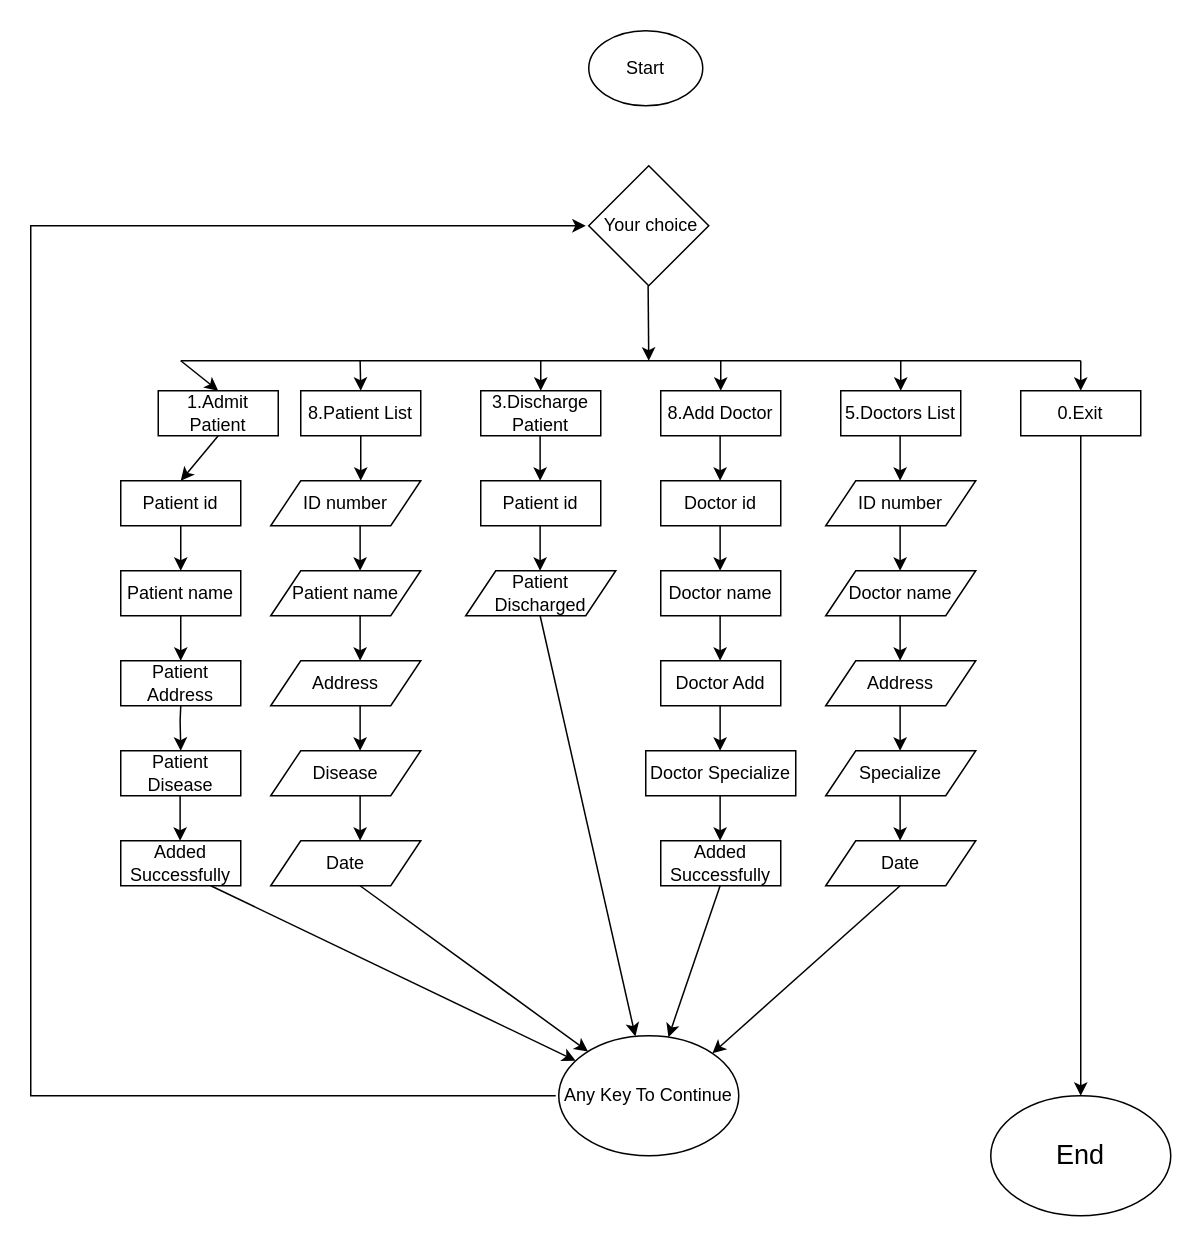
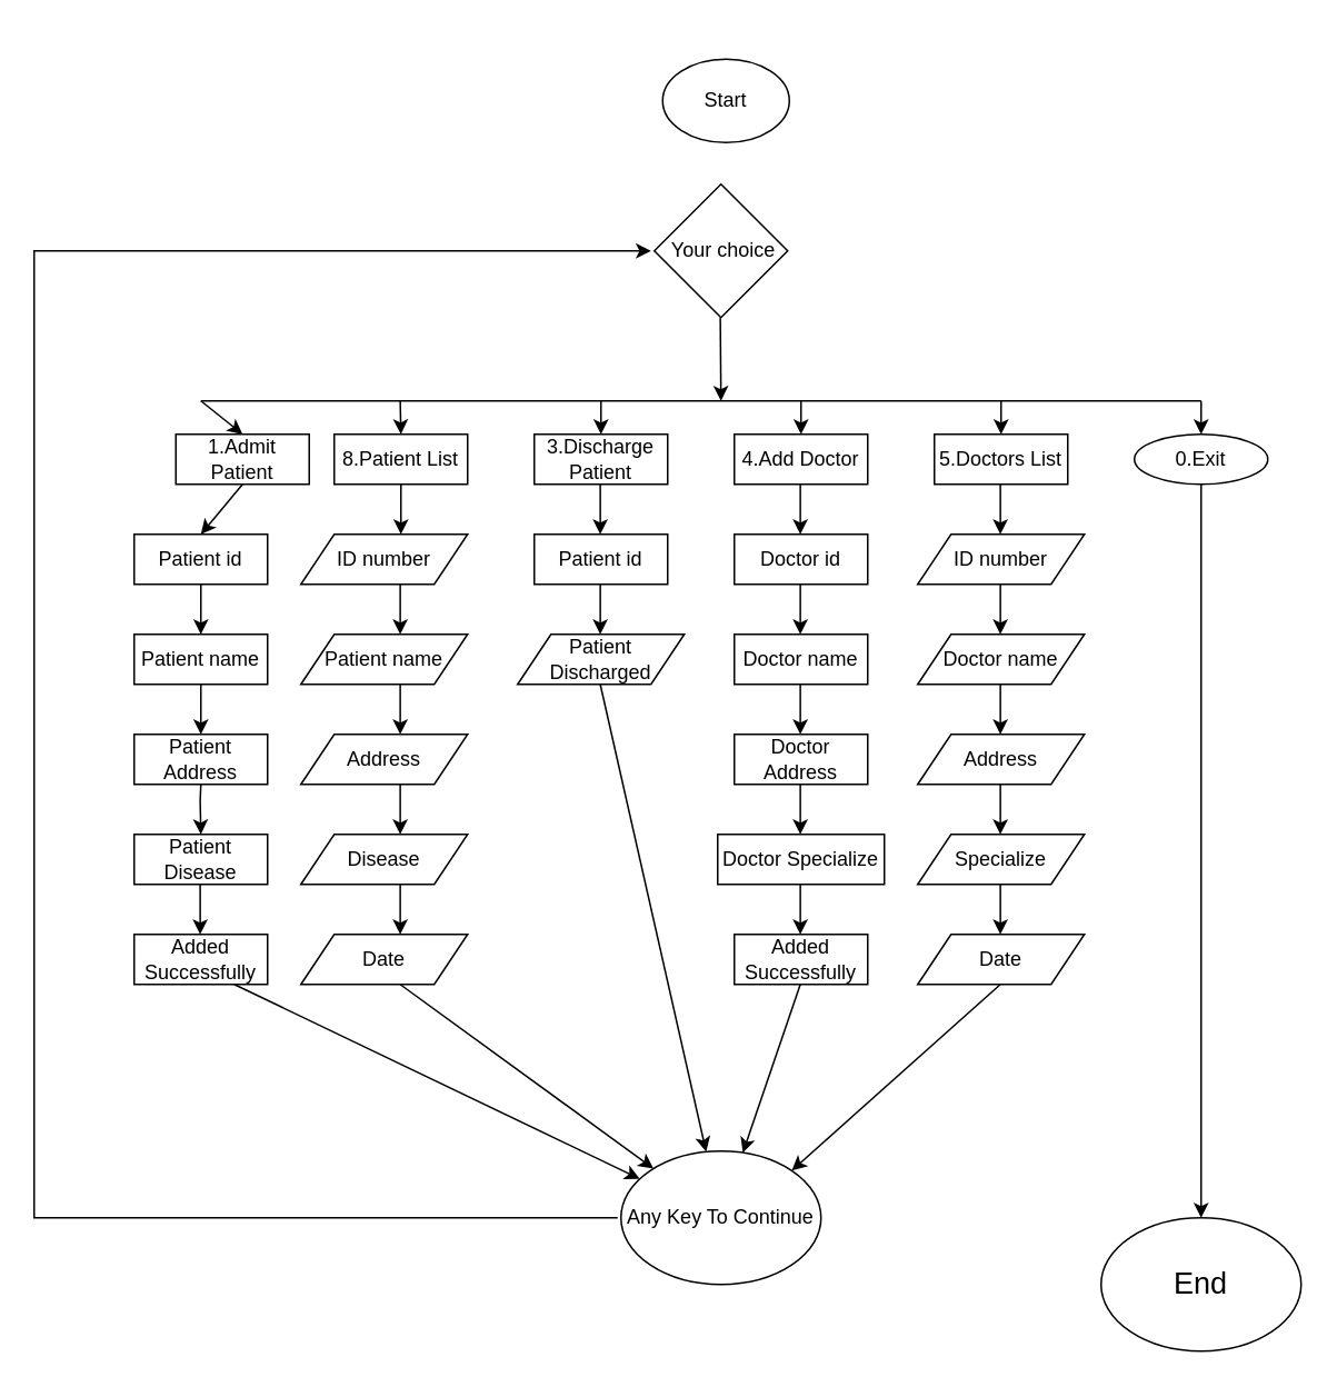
  <mxCell id="0" />
  <mxCell id="1" parent="0" />
- <mxCell id="2" value="Start" style="ellipse;whiteSpace=wrap;html=1;" vertex="1" parent="1"><mxGeometry x="392" y="20" width="76" height="50" as="geometry" /></mxCell>
+ <mxCell id="2" value="Start" style="ellipse;whiteSpace=wrap;html=1;" vertex="1" parent="1"><mxGeometry x="397" y="35" width="76" height="50" as="geometry" /></mxCell>
  <mxCell id="3" value="1.Admit Patient" style="rounded=0;whiteSpace=wrap;html=1;" vertex="1" parent="1"><mxGeometry x="105" y="260" width="80" height="30" as="geometry" /></mxCell>
  <mxCell id="4" value="8.Patient List" style="whiteSpace=wrap;html=1;" vertex="1" parent="1"><mxGeometry x="200" y="260" width="80" height="30" as="geometry" /></mxCell>
  <mxCell id="5" value="3.Discharge Patient" style="whiteSpace=wrap;html=1;" vertex="1" parent="1"><mxGeometry x="320" y="260" width="80" height="30" as="geometry" /></mxCell>
- <mxCell id="6" value="8.Add Doctor" style="whiteSpace=wrap;html=1;" vertex="1" parent="1"><mxGeometry x="440" y="260" width="80" height="30" as="geometry" /></mxCell>
+ <mxCell id="6" value="4.Add Doctor" style="whiteSpace=wrap;html=1;" vertex="1" parent="1"><mxGeometry x="440" y="260" width="80" height="30" as="geometry" /></mxCell>
  <mxCell id="7" value="5.Doctors List" style="whiteSpace=wrap;html=1;" vertex="1" parent="1"><mxGeometry x="560" y="260" width="80" height="30" as="geometry" /></mxCell>
- <mxCell id="8" value="0.Exit" style="whiteSpace=wrap;html=1;" vertex="1" parent="1"><mxGeometry x="680" y="260" width="80" height="30" as="geometry" /></mxCell>
+ <mxCell id="8" value="0.Exit" style="ellipse;whiteSpace=wrap;html=1;" vertex="1" parent="1"><mxGeometry x="680" y="260" width="80" height="30" as="geometry" /></mxCell>
  <mxCell id="9" value="" style="endArrow=none;html=1;rounded=0;" edge="1" parent="1"><mxGeometry width="50" height="50" relative="1" as="geometry"><mxPoint x="120" y="240" as="sourcePoint" /><mxPoint x="720" y="240" as="targetPoint" /></mxGeometry></mxCell>
  <mxCell id="10" value="" style="endArrow=classic;html=1;rounded=0;entryX=0.5;entryY=0;entryDx=0;entryDy=0;" edge="1" parent="1" target="3"><mxGeometry width="50" height="50" relative="1" as="geometry"><mxPoint x="120" y="240" as="sourcePoint" /><mxPoint x="500" y="160" as="targetPoint" /></mxGeometry></mxCell>
  <mxCell id="11" value="" style="endArrow=classic;html=1;rounded=0;" edge="1" parent="1"><mxGeometry width="50" height="50" relative="1" as="geometry"><mxPoint x="239.58" y="240" as="sourcePoint" /><mxPoint x="240" y="260" as="targetPoint" /></mxGeometry></mxCell>
  <mxCell id="12" value="" style="endArrow=classic;html=1;rounded=0;entryX=0.5;entryY=0;entryDx=0;entryDy=0;" edge="1" parent="1" target="5"><mxGeometry width="50" height="50" relative="1" as="geometry"><mxPoint x="360" y="240" as="sourcePoint" /><mxPoint x="270" y="290" as="targetPoint" /></mxGeometry></mxCell>
  <mxCell id="13" value="" style="endArrow=classic;html=1;rounded=0;entryX=0.5;entryY=0;entryDx=0;entryDy=0;" edge="1" parent="1" target="6"><mxGeometry width="50" height="50" relative="1" as="geometry"><mxPoint x="480" y="240" as="sourcePoint" /><mxPoint x="370" y="270" as="targetPoint" /></mxGeometry></mxCell>
  <mxCell id="14" value="" style="endArrow=classic;html=1;rounded=0;entryX=0.5;entryY=0;entryDx=0;entryDy=0;" edge="1" parent="1" target="7"><mxGeometry width="50" height="50" relative="1" as="geometry"><mxPoint x="600" y="240" as="sourcePoint" /><mxPoint x="490" y="270" as="targetPoint" /></mxGeometry></mxCell>
  <mxCell id="15" value="" style="endArrow=classic;html=1;rounded=0;entryX=0.5;entryY=0;entryDx=0;entryDy=0;" edge="1" parent="1" target="8"><mxGeometry width="50" height="50" relative="1" as="geometry"><mxPoint x="720" y="240" as="sourcePoint" /><mxPoint x="610" y="270" as="targetPoint" /></mxGeometry></mxCell>
  <mxCell id="16" value="" style="endArrow=classic;html=1;rounded=0;exitX=0.5;exitY=1;exitDx=0;exitDy=0;" edge="1" parent="1" source="3"><mxGeometry width="50" height="50" relative="1" as="geometry"><mxPoint x="350" y="380" as="sourcePoint" /><mxPoint x="120" y="320" as="targetPoint" /></mxGeometry></mxCell>
  <mxCell id="17" value="Patient id" style="whiteSpace=wrap;html=1;" vertex="1" parent="1"><mxGeometry x="80" y="320" width="80" height="30" as="geometry" /></mxCell>
  <mxCell id="18" value="" style="endArrow=classic;html=1;rounded=0;exitX=0.5;exitY=1;exitDx=0;exitDy=0;" edge="1" parent="1" source="17"><mxGeometry width="50" height="50" relative="1" as="geometry"><mxPoint x="350" y="380" as="sourcePoint" /><mxPoint x="120" y="380" as="targetPoint" /></mxGeometry></mxCell>
  <mxCell id="19" value="Patient name" style="whiteSpace=wrap;html=1;" vertex="1" parent="1"><mxGeometry x="80" y="380" width="80" height="30" as="geometry" /></mxCell>
  <mxCell id="20" value="Patient Address" style="whiteSpace=wrap;html=1;" vertex="1" parent="1"><mxGeometry x="80" y="440" width="80" height="30" as="geometry" /></mxCell>
  <mxCell id="21" value="" style="endArrow=classic;html=1;rounded=0;exitX=0.5;exitY=1;exitDx=0;exitDy=0;entryX=0.5;entryY=0;entryDx=0;entryDy=0;" edge="1" parent="1" source="19" target="20"><mxGeometry width="50" height="50" relative="1" as="geometry"><mxPoint x="350" y="380" as="sourcePoint" /><mxPoint x="400" y="330" as="targetPoint" /></mxGeometry></mxCell>
  <mxCell id="22" value="" style="endArrow=classic;html=1;rounded=0;entryX=0.5;entryY=0;entryDx=0;entryDy=0;" edge="1" parent="1" target="30"><mxGeometry width="50" height="50" relative="1" as="geometry"><mxPoint x="120" y="470" as="sourcePoint" /><mxPoint x="119.58" y="490" as="targetPoint" /><Array as="points"><mxPoint x="119.58" y="480" /></Array></mxGeometry></mxCell>
  <mxCell id="23" value="" style="endArrow=classic;html=1;rounded=0;exitX=0.5;exitY=1;exitDx=0;exitDy=0;" edge="1" parent="1"><mxGeometry width="50" height="50" relative="1" as="geometry"><mxPoint x="119.58" y="530" as="sourcePoint" /><mxPoint x="119.58" y="560" as="targetPoint" /><Array as="points" /></mxGeometry></mxCell>
  <mxCell id="24" value="" style="endArrow=classic;html=1;rounded=0;exitX=0.5;exitY=1;exitDx=0;exitDy=0;" edge="1" parent="1"><mxGeometry width="50" height="50" relative="1" as="geometry"><mxPoint x="239.58" y="350" as="sourcePoint" /><mxPoint x="239.58" y="380" as="targetPoint" /><Array as="points" /></mxGeometry></mxCell>
  <mxCell id="25" value="" style="endArrow=classic;html=1;rounded=0;exitX=0.5;exitY=1;exitDx=0;exitDy=0;" edge="1" parent="1"><mxGeometry width="50" height="50" relative="1" as="geometry"><mxPoint x="239.58" y="410" as="sourcePoint" /><mxPoint x="239.58" y="440" as="targetPoint" /><Array as="points" /></mxGeometry></mxCell>
  <mxCell id="26" value="" style="endArrow=classic;html=1;rounded=0;exitX=0.5;exitY=1;exitDx=0;exitDy=0;" edge="1" parent="1"><mxGeometry width="50" height="50" relative="1" as="geometry"><mxPoint x="239.58" y="470" as="sourcePoint" /><mxPoint x="239.58" y="500" as="targetPoint" /><Array as="points" /></mxGeometry></mxCell>
  <mxCell id="27" value="" style="endArrow=classic;html=1;rounded=0;exitX=0.5;exitY=1;exitDx=0;exitDy=0;" edge="1" parent="1"><mxGeometry width="50" height="50" relative="1" as="geometry"><mxPoint x="239.58" y="530" as="sourcePoint" /><mxPoint x="239.58" y="560" as="targetPoint" /><Array as="points" /></mxGeometry></mxCell>
  <mxCell id="28" value="" style="endArrow=classic;html=1;rounded=0;exitX=0.5;exitY=1;exitDx=0;exitDy=0;" edge="1" parent="1"><mxGeometry width="50" height="50" relative="1" as="geometry"><mxPoint x="359.58" y="350" as="sourcePoint" /><mxPoint x="359.58" y="380" as="targetPoint" /><Array as="points" /></mxGeometry></mxCell>
  <mxCell id="29" value="" style="endArrow=classic;html=1;rounded=0;exitX=0.5;exitY=1;exitDx=0;exitDy=0;" edge="1" parent="1"><mxGeometry width="50" height="50" relative="1" as="geometry"><mxPoint x="599.58" y="290" as="sourcePoint" /><mxPoint x="599.58" y="320" as="targetPoint" /><Array as="points" /></mxGeometry></mxCell>
  <mxCell id="30" value="Patient Disease" style="whiteSpace=wrap;html=1;" vertex="1" parent="1"><mxGeometry x="80" y="500" width="80" height="30" as="geometry" /></mxCell>
  <mxCell id="31" value="Added Successfully" style="whiteSpace=wrap;html=1;" vertex="1" parent="1"><mxGeometry x="80" y="560" width="80" height="30" as="geometry" /></mxCell>
  <mxCell id="32" value="ID number" style="shape=parallelogram;perimeter=parallelogramPerimeter;whiteSpace=wrap;html=1;fixedSize=1;" vertex="1" parent="1"><mxGeometry x="180" y="320" width="100" height="30" as="geometry" /></mxCell>
  <mxCell id="33" value="" style="endArrow=classic;html=1;rounded=0;exitX=0.5;exitY=1;exitDx=0;exitDy=0;" edge="1" parent="1" source="4"><mxGeometry width="50" height="50" relative="1" as="geometry"><mxPoint x="322" y="470" as="sourcePoint" /><mxPoint x="240" y="320" as="targetPoint" /><Array as="points" /></mxGeometry></mxCell>
  <mxCell id="34" value="Patient name" style="shape=parallelogram;perimeter=parallelogramPerimeter;whiteSpace=wrap;html=1;fixedSize=1;" vertex="1" parent="1"><mxGeometry x="180" y="380" width="100" height="30" as="geometry" /></mxCell>
  <mxCell id="35" value="Address" style="shape=parallelogram;perimeter=parallelogramPerimeter;whiteSpace=wrap;html=1;fixedSize=1;" vertex="1" parent="1"><mxGeometry x="180" y="440" width="100" height="30" as="geometry" /></mxCell>
  <mxCell id="36" value="Disease" style="shape=parallelogram;perimeter=parallelogramPerimeter;whiteSpace=wrap;html=1;fixedSize=1;" vertex="1" parent="1"><mxGeometry x="180" y="500" width="100" height="30" as="geometry" /></mxCell>
  <mxCell id="37" value="" style="endArrow=classic;html=1;rounded=0;exitX=0.5;exitY=1;exitDx=0;exitDy=0;" edge="1" parent="1"><mxGeometry width="50" height="50" relative="1" as="geometry"><mxPoint x="599.58" y="410" as="sourcePoint" /><mxPoint x="599.58" y="440" as="targetPoint" /><Array as="points" /></mxGeometry></mxCell>
  <mxCell id="38" value="" style="endArrow=classic;html=1;rounded=0;exitX=0.5;exitY=1;exitDx=0;exitDy=0;" edge="1" parent="1"><mxGeometry width="50" height="50" relative="1" as="geometry"><mxPoint x="599.58" y="530" as="sourcePoint" /><mxPoint x="599.58" y="560" as="targetPoint" /><Array as="points" /></mxGeometry></mxCell>
  <mxCell id="39" value="" style="endArrow=classic;html=1;rounded=0;exitX=0.5;exitY=1;exitDx=0;exitDy=0;" edge="1" parent="1"><mxGeometry width="50" height="50" relative="1" as="geometry"><mxPoint x="479.58" y="470" as="sourcePoint" /><mxPoint x="479.58" y="500" as="targetPoint" /><Array as="points" /></mxGeometry></mxCell>
  <mxCell id="40" value="" style="endArrow=classic;html=1;rounded=0;exitX=0.5;exitY=1;exitDx=0;exitDy=0;" edge="1" parent="1" target="68"><mxGeometry width="50" height="50" relative="1" as="geometry"><mxPoint x="239.52" y="590" as="sourcePoint" /><mxPoint x="239.52" y="620" as="targetPoint" /><Array as="points" /></mxGeometry></mxCell>
  <mxCell id="41" value="" style="endArrow=classic;html=1;rounded=0;" edge="1" parent="1"><mxGeometry width="50" height="50" relative="1" as="geometry"><mxPoint x="370" y="730" as="sourcePoint" /><mxPoint x="390" y="150" as="targetPoint" /><Array as="points"><mxPoint x="20" y="730" /><mxPoint x="20" y="150" /></Array></mxGeometry></mxCell>
  <mxCell id="42" value="Date" style="shape=parallelogram;perimeter=parallelogramPerimeter;whiteSpace=wrap;html=1;fixedSize=1;" vertex="1" parent="1"><mxGeometry x="180" y="560" width="100" height="30" as="geometry" /></mxCell>
  <mxCell id="43" value="" style="endArrow=classic;html=1;rounded=0;exitX=0.5;exitY=1;exitDx=0;exitDy=0;" edge="1" parent="1"><mxGeometry width="50" height="50" relative="1" as="geometry"><mxPoint x="359.58" y="290" as="sourcePoint" /><mxPoint x="359.58" y="320" as="targetPoint" /><Array as="points" /></mxGeometry></mxCell>
  <mxCell id="44" value="" style="endArrow=classic;html=1;rounded=0;exitX=0.5;exitY=1;exitDx=0;exitDy=0;" edge="1" parent="1"><mxGeometry width="50" height="50" relative="1" as="geometry"><mxPoint x="599.58" y="350" as="sourcePoint" /><mxPoint x="599.58" y="380" as="targetPoint" /><Array as="points" /></mxGeometry></mxCell>
  <mxCell id="45" value="" style="endArrow=classic;html=1;rounded=0;exitX=0.5;exitY=1;exitDx=0;exitDy=0;" edge="1" parent="1"><mxGeometry width="50" height="50" relative="1" as="geometry"><mxPoint x="599.58" y="470" as="sourcePoint" /><mxPoint x="599.58" y="500" as="targetPoint" /><Array as="points" /></mxGeometry></mxCell>
  <mxCell id="46" value="" style="endArrow=classic;html=1;rounded=0;exitX=0.5;exitY=1;exitDx=0;exitDy=0;" edge="1" parent="1"><mxGeometry width="50" height="50" relative="1" as="geometry"><mxPoint x="479.58" y="290" as="sourcePoint" /><mxPoint x="479.58" y="320" as="targetPoint" /><Array as="points" /></mxGeometry></mxCell>
  <mxCell id="47" value="" style="endArrow=classic;html=1;rounded=0;exitX=0.75;exitY=1;exitDx=0;exitDy=0;" edge="1" parent="1" source="31" target="68"><mxGeometry width="50" height="50" relative="1" as="geometry"><mxPoint x="119.58" y="600" as="sourcePoint" /><mxPoint x="119.58" y="630" as="targetPoint" /><Array as="points" /></mxGeometry></mxCell>
  <mxCell id="48" value="" style="endArrow=classic;html=1;rounded=0;exitX=0.5;exitY=1;exitDx=0;exitDy=0;entryX=1;entryY=0;entryDx=0;entryDy=0;" edge="1" parent="1" target="68"><mxGeometry width="50" height="50" relative="1" as="geometry"><mxPoint x="599.58" y="590" as="sourcePoint" /><mxPoint x="599.58" y="620" as="targetPoint" /><Array as="points" /></mxGeometry></mxCell>
  <mxCell id="49" value="" style="endArrow=classic;html=1;rounded=0;exitX=0.5;exitY=1;exitDx=0;exitDy=0;" edge="1" parent="1"><mxGeometry width="50" height="50" relative="1" as="geometry"><mxPoint x="479.58" y="410" as="sourcePoint" /><mxPoint x="479.58" y="440" as="targetPoint" /><Array as="points" /></mxGeometry></mxCell>
  <mxCell id="50" value="" style="endArrow=classic;html=1;rounded=0;exitX=0.5;exitY=1;exitDx=0;exitDy=0;" edge="1" parent="1"><mxGeometry width="50" height="50" relative="1" as="geometry"><mxPoint x="479.58" y="350" as="sourcePoint" /><mxPoint x="479.58" y="380" as="targetPoint" /><Array as="points" /></mxGeometry></mxCell>
  <mxCell id="51" value="Patient id" style="whiteSpace=wrap;html=1;" vertex="1" parent="1"><mxGeometry x="320" y="320" width="80" height="30" as="geometry" /></mxCell>
  <mxCell id="52" value="Patient Discharged" style="shape=parallelogram;perimeter=parallelogramPerimeter;whiteSpace=wrap;html=1;fixedSize=1;" vertex="1" parent="1"><mxGeometry x="310" y="380" width="100" height="30" as="geometry" /></mxCell>
  <mxCell id="53" value="ID number" style="shape=parallelogram;perimeter=parallelogramPerimeter;whiteSpace=wrap;html=1;fixedSize=1;" vertex="1" parent="1"><mxGeometry x="550" y="320" width="100" height="30" as="geometry" /></mxCell>
  <mxCell id="54" value="Doctor name" style="shape=parallelogram;perimeter=parallelogramPerimeter;whiteSpace=wrap;html=1;fixedSize=1;" vertex="1" parent="1"><mxGeometry x="550" y="380" width="100" height="30" as="geometry" /></mxCell>
  <mxCell id="55" value="Doctor id" style="whiteSpace=wrap;html=1;" vertex="1" parent="1"><mxGeometry x="440" y="320" width="80" height="30" as="geometry" /></mxCell>
  <mxCell id="56" value="Doctor name" style="whiteSpace=wrap;html=1;" vertex="1" parent="1"><mxGeometry x="440" y="380" width="80" height="30" as="geometry" /></mxCell>
- <mxCell id="57" value="Doctor Add" style="whiteSpace=wrap;html=1;" vertex="1" parent="1"><mxGeometry x="440" y="440" width="80" height="30" as="geometry" /></mxCell>
+ <mxCell id="57" value="Doctor Address" style="whiteSpace=wrap;html=1;" vertex="1" parent="1"><mxGeometry x="440" y="440" width="80" height="30" as="geometry" /></mxCell>
  <mxCell id="58" value="Doctor&amp;nbsp;Specialize" style="whiteSpace=wrap;html=1;" vertex="1" parent="1"><mxGeometry x="430" y="500" width="100" height="30" as="geometry" /></mxCell>
  <mxCell id="59" value="Added Successfully" style="whiteSpace=wrap;html=1;" vertex="1" parent="1"><mxGeometry x="440" y="560" width="80" height="30" as="geometry" /></mxCell>
  <mxCell id="60" value="Address" style="shape=parallelogram;perimeter=parallelogramPerimeter;whiteSpace=wrap;html=1;fixedSize=1;" vertex="1" parent="1"><mxGeometry x="550" y="440" width="100" height="30" as="geometry" /></mxCell>
  <mxCell id="61" value="Specialize" style="shape=parallelogram;perimeter=parallelogramPerimeter;whiteSpace=wrap;html=1;fixedSize=1;" vertex="1" parent="1"><mxGeometry x="550" y="500" width="100" height="30" as="geometry" /></mxCell>
  <mxCell id="62" value="Date" style="shape=parallelogram;perimeter=parallelogramPerimeter;whiteSpace=wrap;html=1;fixedSize=1;" vertex="1" parent="1"><mxGeometry x="550" y="560" width="100" height="30" as="geometry" /></mxCell>
  <mxCell id="63" value="" style="endArrow=classic;html=1;rounded=0;exitX=0.5;exitY=1;exitDx=0;exitDy=0;" edge="1" parent="1"><mxGeometry width="50" height="50" relative="1" as="geometry"><mxPoint x="479.58" y="530" as="sourcePoint" /><mxPoint x="479.58" y="560" as="targetPoint" /><Array as="points" /></mxGeometry></mxCell>
  <mxCell id="64" value="" style="endArrow=classic;html=1;rounded=0;exitX=0.5;exitY=1;exitDx=0;exitDy=0;" edge="1" parent="1" target="68"><mxGeometry width="50" height="50" relative="1" as="geometry"><mxPoint x="359.58" y="410" as="sourcePoint" /><mxPoint x="359.58" y="440" as="targetPoint" /><Array as="points" /></mxGeometry></mxCell>
  <mxCell id="65" value="" style="endArrow=classic;html=1;rounded=0;exitX=0.5;exitY=1;exitDx=0;exitDy=0;" edge="1" parent="1"><mxGeometry width="50" height="50" relative="1" as="geometry"><mxPoint x="431.58" y="190" as="sourcePoint" /><mxPoint x="432" y="240" as="targetPoint" /><Array as="points" /></mxGeometry></mxCell>
  <mxCell id="66" value="" style="endArrow=classic;html=1;rounded=0;exitX=0.5;exitY=1;exitDx=0;exitDy=0;" edge="1" parent="1" target="68"><mxGeometry width="50" height="50" relative="1" as="geometry"><mxPoint x="479.58" y="590" as="sourcePoint" /><mxPoint x="479.58" y="620" as="targetPoint" /><Array as="points" /></mxGeometry></mxCell>
  <mxCell id="67" value="&amp;nbsp;Your choice" style="rhombus;whiteSpace=wrap;html=1;" vertex="1" parent="1"><mxGeometry x="392" y="110" width="80" height="80" as="geometry" /></mxCell>
  <mxCell id="68" value="Any Key To Continue" style="ellipse;whiteSpace=wrap;html=1;" vertex="1" parent="1"><mxGeometry x="372" y="690" width="120" height="80" as="geometry" /></mxCell>
  <mxCell id="69" value="" style="endArrow=classic;html=1;rounded=0;exitX=0.5;exitY=1;exitDx=0;exitDy=0;" edge="1" parent="1" source="8"><mxGeometry width="50" height="50" relative="1" as="geometry"><mxPoint x="710" y="360" as="sourcePoint" /><mxPoint x="720" y="730" as="targetPoint" /></mxGeometry></mxCell>
  <mxCell id="70" value="&lt;font style=&quot;font-size: 18px;&quot;&gt;End&lt;/font&gt;" style="ellipse;whiteSpace=wrap;html=1;" vertex="1" parent="1"><mxGeometry x="660" y="730" width="120" height="80" as="geometry" /></mxCell>
